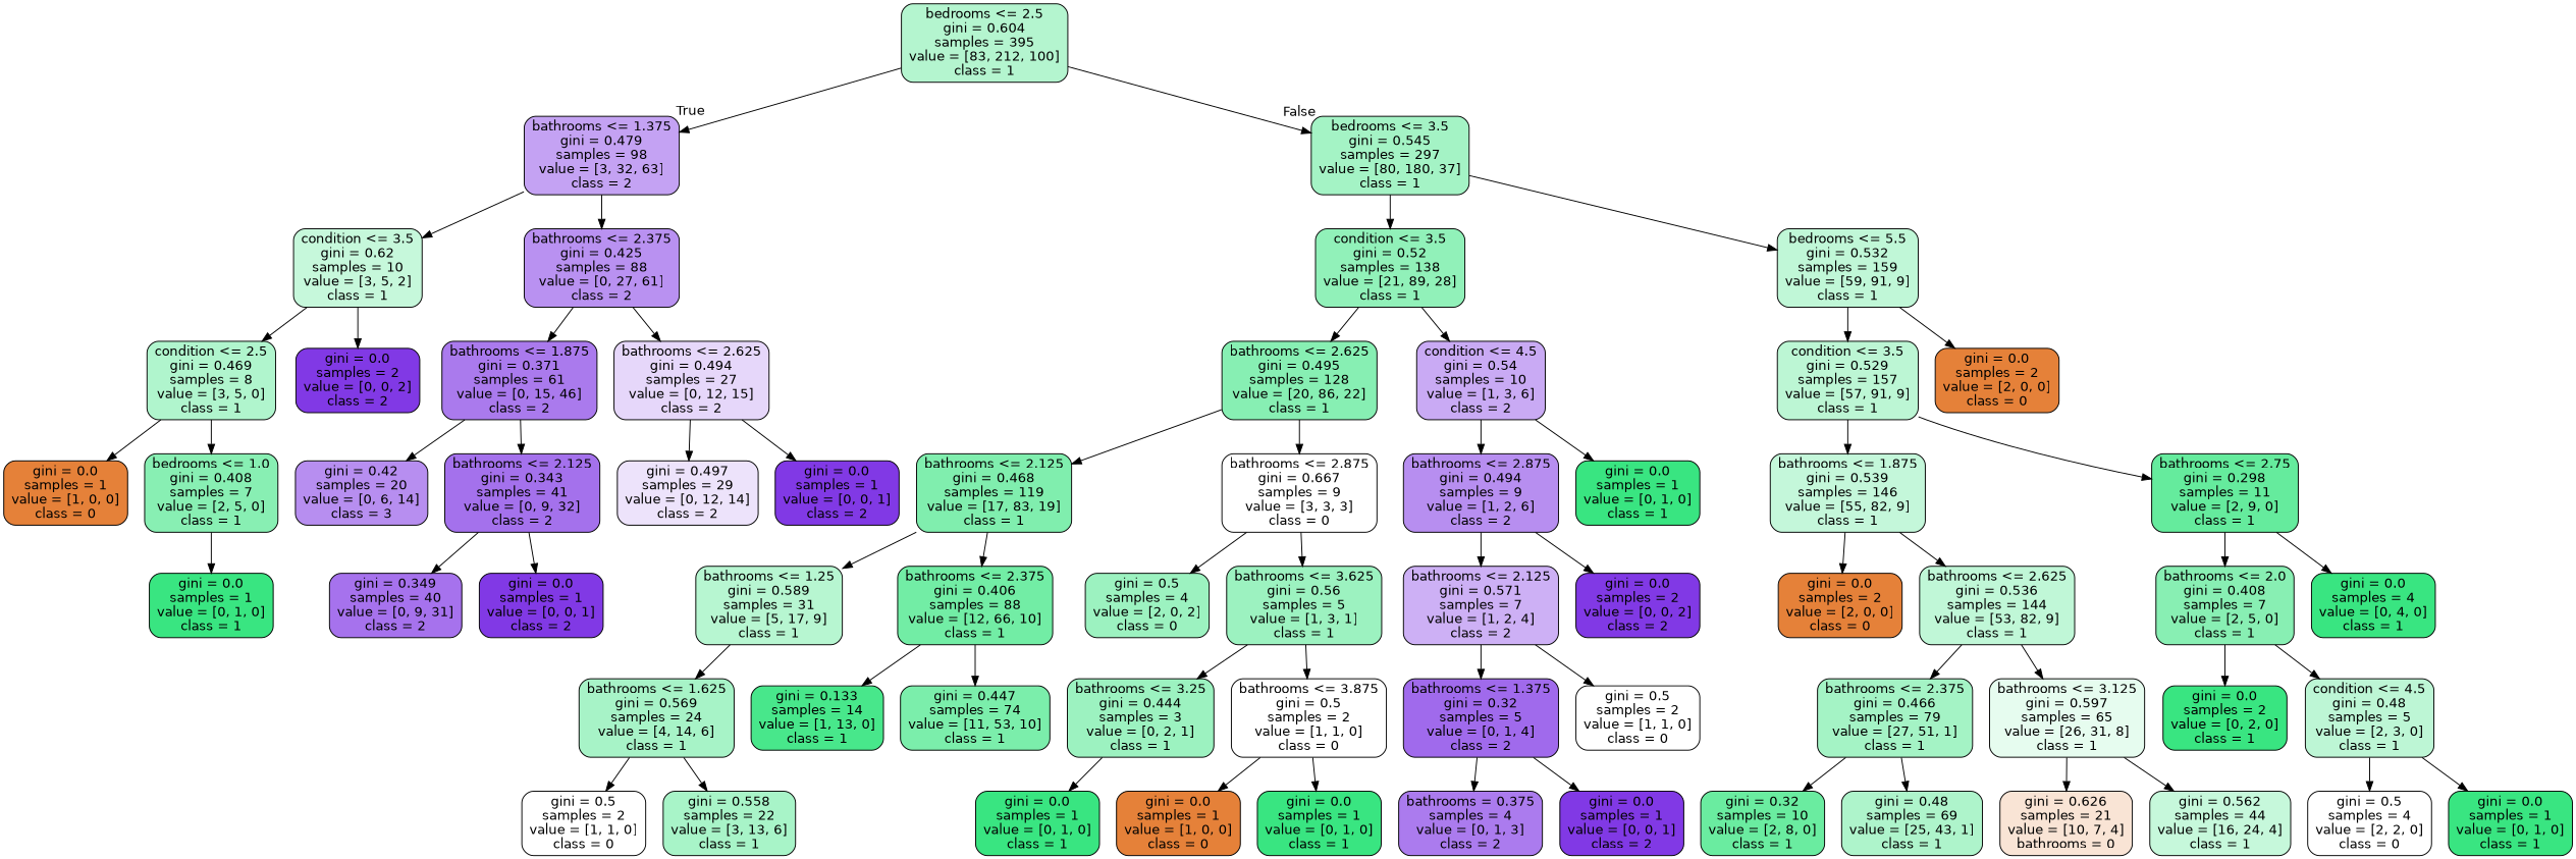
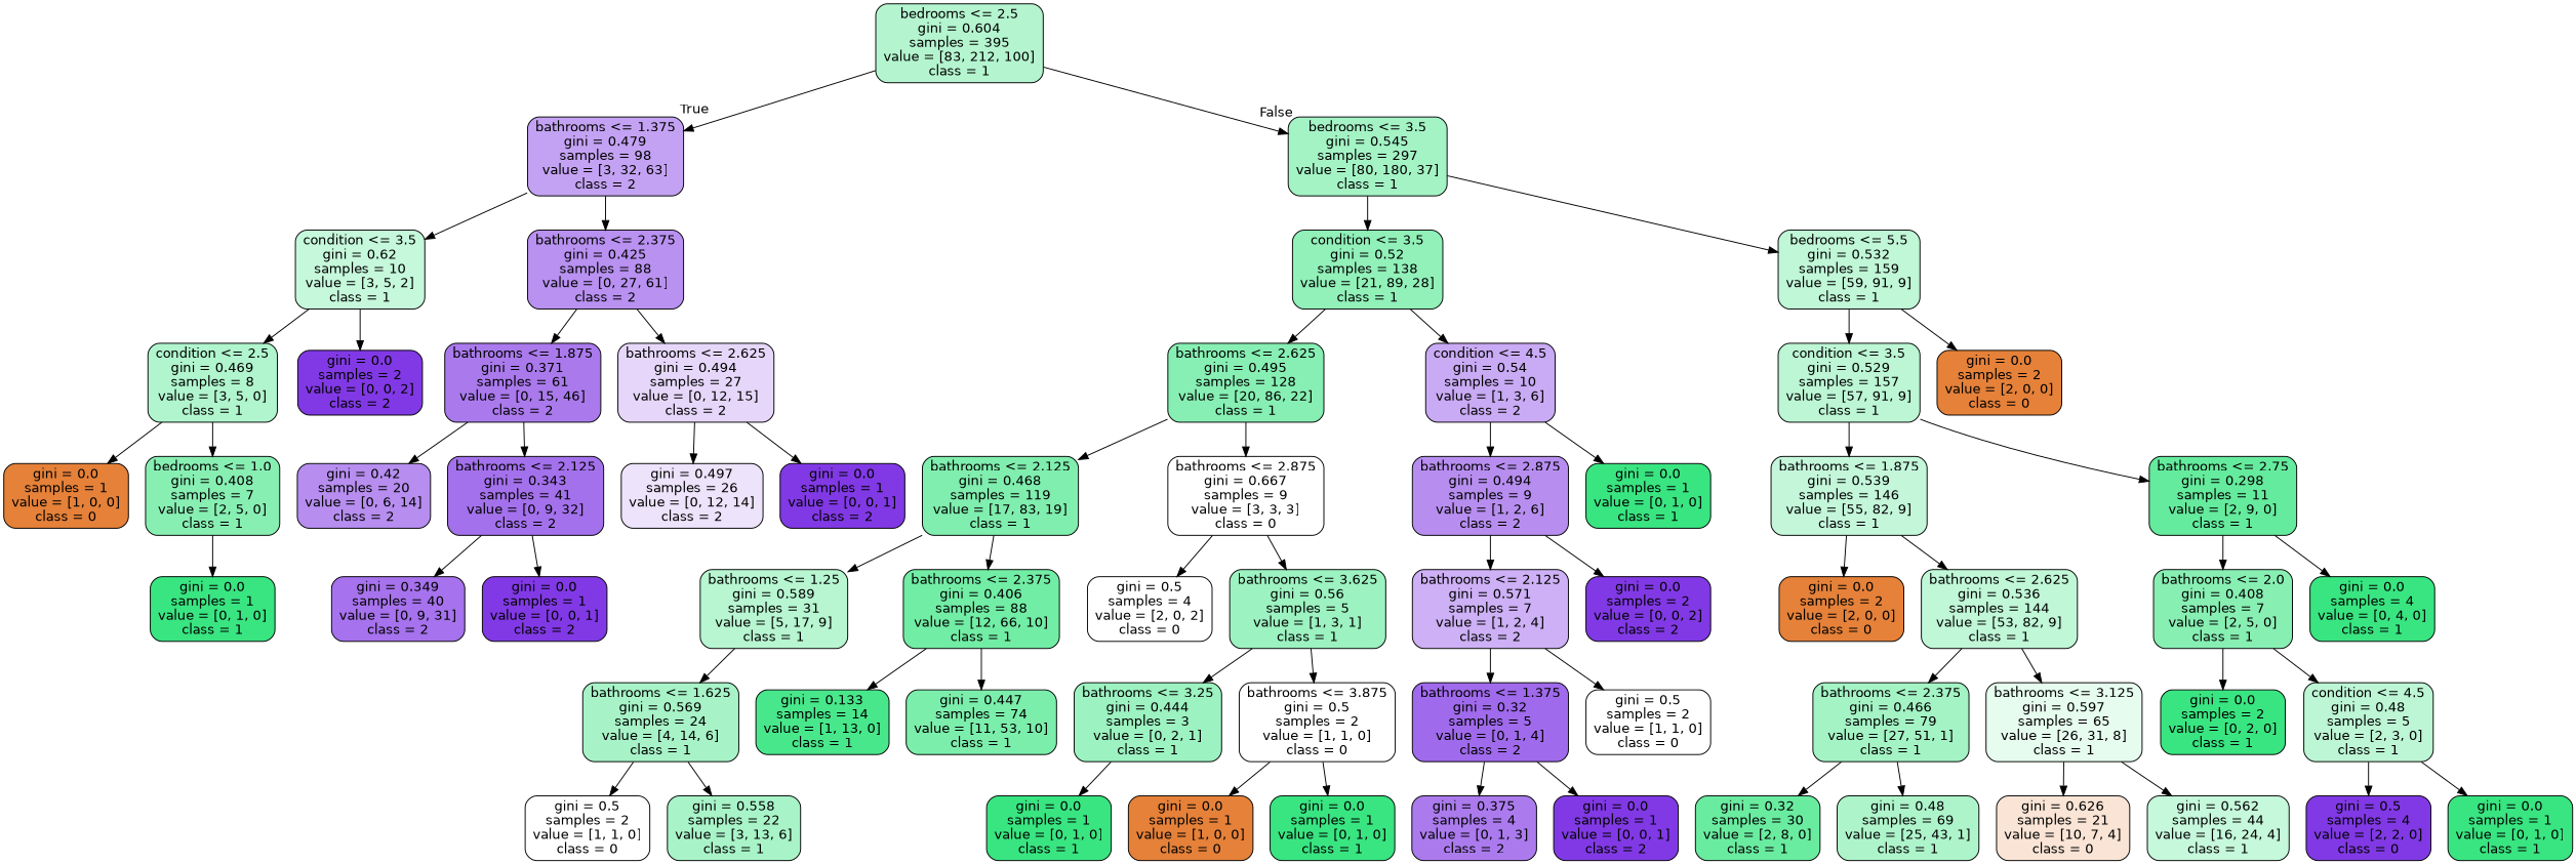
  digraph {
    node [color=black fillcolor="#39e581" fontname=helvetica shape=box style="filled, rounded"]
    edge [fontname=helvetica]
    n1 [fillcolor="#b4f5cf" label="bedrooms <= 2.5\ngini = 0.604\nsamples = 395\nvalue = [83, 212, 100]\nclass = 1"]
    n2 [fillcolor="#c4a2f3" label="bathrooms <= 1.375\ngini = 0.479\nsamples = 98\nvalue = [3, 32, 63]\nclass = 2"]
    n3 [fillcolor="#a4f3c5" label="bedrooms <= 3.5\ngini = 0.545\nsamples = 297\nvalue = [80, 180, 37]\nclass = 1"]
    n4 [fillcolor="#c6f8db" label="condition <= 3.5\ngini = 0.62\nsamples = 10\nvalue = [3, 5, 2]\nclass = 1"]
    n5 [fillcolor="#b991f1" label="bathrooms <= 2.375\ngini = 0.425\nsamples = 88\nvalue = [0, 27, 61]\nclass = 2"]
    n6 [fillcolor="#91f1b9" label="condition <= 3.5\ngini = 0.52\nsamples = 138\nvalue = [21, 89, 28]\nclass = 1"]
    n7 [fillcolor="#c0f7d7" label="bedrooms <= 5.5\ngini = 0.532\nsamples = 159\nvalue = [59, 91, 9]\nclass = 1"]
    n8 [fillcolor="#b0f5cd" label="condition <= 2.5\ngini = 0.469\nsamples = 8\nvalue = [3, 5, 0]\nclass = 1"]
    n9 [fillcolor="#8139e5" label="gini = 0.0\nsamples = 2\nvalue = [0, 0, 2]\nclass = 2"]
    n10 [fillcolor="#aa7aed" label="bathrooms <= 1.875\ngini = 0.371\nsamples = 61\nvalue = [0, 15, 46]\nclass = 2"]
    n11 [fillcolor="#e6d7fa" label="bathrooms <= 2.625\ngini = 0.494\nsamples = 27\nvalue = [0, 12, 15]\nclass = 2"]
    n12 [fillcolor="#e58139" label="gini = 0.0\nsamples = 1\nvalue = [1, 0, 0]\nclass = 0"]
    n13 [fillcolor="#88efb3" label="bedrooms <= 1.0\ngini = 0.408\nsamples = 7\nvalue = [2, 5, 0]\nclass = 1"]
    n14 [label="gini = 0.0\nsamples = 1\nvalue = [0, 1, 0]\nclass = 1"]
-   n15 [fillcolor="#b78ef0" label="gini = 0.42\nsamples = 20\nvalue = [0, 6, 14]\nclass = 3"]
+   n15 [fillcolor="#b78ef0" label="gini = 0.42\nsamples = 20\nvalue = [0, 6, 14]\nclass = 2"]
    n16 [fillcolor="#a471ec" label="bathrooms <= 2.125\ngini = 0.343\nsamples = 41\nvalue = [0, 9, 32]\nclass = 2"]
-   n17 [fillcolor="#ede3fb" label="gini = 0.497\nsamples = 29\nvalue = [0, 12, 14]\nclass = 2"]
+   n17 [fillcolor="#ede3fb" label="gini = 0.497\nsamples = 26\nvalue = [0, 12, 14]\nclass = 2"]
    n18 [fillcolor="#8139e5" label="gini = 0.0\nsamples = 1\nvalue = [0, 0, 1]\nclass = 2"]
    n19 [fillcolor="#a672ed" label="gini = 0.349\nsamples = 40\nvalue = [0, 9, 31]\nclass = 2"]
    n20 [fillcolor="#8139e5" label="gini = 0.0\nsamples = 1\nvalue = [0, 0, 1]\nclass = 2"]
    n21 [fillcolor="#87efb3" label="bathrooms <= 2.625\ngini = 0.495\nsamples = 128\nvalue = [20, 86, 22]\nclass = 1"]
    n22 [fillcolor="#c9aaf4" label="condition <= 4.5\ngini = 0.54\nsamples = 10\nvalue = [1, 3, 6]\nclass = 2"]
    n23 [fillcolor="#bcf6d4" label="condition <= 3.5\ngini = 0.529\nsamples = 157\nvalue = [57, 91, 9]\nclass = 1"]
    n24 [fillcolor="#e58139" label="gini = 0.0\nsamples = 2\nvalue = [2, 0, 0]\nclass = 0"]
    n25 [fillcolor="#80eeae" label="bathrooms <= 2.125\ngini = 0.468\nsamples = 119\nvalue = [17, 83, 19]\nclass = 1"]
    n26 [fillcolor="#ffffff" label="bathrooms <= 2.875\ngini = 0.667\nsamples = 9\nvalue = [3, 3, 3]\nclass = 0"]
    n27 [fillcolor="#b78ef0" label="bathrooms <= 2.875\ngini = 0.494\nsamples = 9\nvalue = [1, 2, 6]\nclass = 2"]
    n28 [label="gini = 0.0\nsamples = 1\nvalue = [0, 1, 0]\nclass = 1"]
    n29 [fillcolor="#b7f6d1" label="bathrooms <= 1.25\ngini = 0.589\nsamples = 31\nvalue = [5, 17, 9]\nclass = 1"]
    n30 [fillcolor="#72eda5" label="bathrooms <= 2.375\ngini = 0.406\nsamples = 88\nvalue = [12, 66, 10]\nclass = 1"]
-   n31 [fillcolor="#9cf2c0" label="gini = 0.5\nsamples = 4\nvalue = [2, 0, 2]\nclass = 0"]
+   n31 [fillcolor="#ffffff" label="gini = 0.5\nsamples = 4\nvalue = [2, 0, 2]\nclass = 0"]
    n32 [fillcolor="#9cf2c0" label="bathrooms <= 3.625\ngini = 0.56\nsamples = 5\nvalue = [1, 3, 1]\nclass = 1"]
    n33 [fillcolor="#a7f3c7" label="bathrooms <= 1.625\ngini = 0.569\nsamples = 24\nvalue = [4, 14, 6]\nclass = 1"]
    n34 [fillcolor="#48e78b" label="gini = 0.133\nsamples = 14\nvalue = [1, 13, 0]\nclass = 1"]
    n35 [fillcolor="#7beeab" label="gini = 0.447\nsamples = 74\nvalue = [11, 53, 10]\nclass = 1"]
    n36 [fillcolor="#ffffff" label="gini = 0.5\nsamples = 2\nvalue = [1, 1, 0]\nclass = 0"]
    n37 [fillcolor="#a8f4c8" label="gini = 0.558\nsamples = 22\nvalue = [3, 13, 6]\nclass = 1"]
    n38 [fillcolor="#9cf2c0" label="bathrooms <= 3.25\ngini = 0.444\nsamples = 3\nvalue = [0, 2, 1]\nclass = 1"]
    n39 [fillcolor="#ffffff" label="bathrooms <= 3.875\ngini = 0.5\nsamples = 2\nvalue = [1, 1, 0]\nclass = 0"]
    n40 [label="gini = 0.0\nsamples = 1\nvalue = [0, 1, 0]\nclass = 1"]
    n41 [fillcolor="#e58139" label="gini = 0.0\nsamples = 1\nvalue = [1, 0, 0]\nclass = 0"]
    n42 [label="gini = 0.0\nsamples = 1\nvalue = [0, 1, 0]\nclass = 1"]
    n43 [fillcolor="#cdb0f5" label="bathrooms <= 2.125\ngini = 0.571\nsamples = 7\nvalue = [1, 2, 4]\nclass = 2"]
    n44 [fillcolor="#8139e5" label="gini = 0.0\nsamples = 2\nvalue = [0, 0, 2]\nclass = 2"]
    n45 [fillcolor="#a06aec" label="bathrooms <= 1.375\ngini = 0.32\nsamples = 5\nvalue = [0, 1, 4]\nclass = 2"]
    n46 [fillcolor="#ffffff" label="gini = 0.5\nsamples = 2\nvalue = [1, 1, 0]\nclass = 0"]
-   n47 [fillcolor="#ab7bee" label="bathrooms = 0.375\nsamples = 4\nvalue = [0, 1, 3]\nclass = 2"]
+   n47 [fillcolor="#ab7bee" label="gini = 0.375\nsamples = 4\nvalue = [0, 1, 3]\nclass = 2"]
    n48 [fillcolor="#8139e5" label="gini = 0.0\nsamples = 1\nvalue = [0, 0, 1]\nclass = 2"]
    n49 [fillcolor="#c4f7da" label="bathrooms <= 1.875\ngini = 0.539\nsamples = 146\nvalue = [55, 82, 9]\nclass = 1"]
    n50 [fillcolor="#65eb9d" label="bathrooms <= 2.75\ngini = 0.298\nsamples = 11\nvalue = [2, 9, 0]\nclass = 1"]
    n51 [fillcolor="#e58139" label="gini = 0.0\nsamples = 2\nvalue = [2, 0, 0]\nclass = 0"]
    n52 [fillcolor="#c0f7d7" label="bathrooms <= 2.625\ngini = 0.536\nsamples = 144\nvalue = [53, 82, 9]\nclass = 1"]
    n53 [fillcolor="#88efb3" label="bathrooms <= 2.0\ngini = 0.408\nsamples = 7\nvalue = [2, 5, 0]\nclass = 1"]
    n54 [label="gini = 0.0\nsamples = 4\nvalue = [0, 4, 0]\nclass = 1"]
    n55 [fillcolor="#a4f3c5" label="bathrooms <= 2.375\ngini = 0.466\nsamples = 79\nvalue = [27, 51, 1]\nclass = 1"]
    n56 [fillcolor="#e6fcef" label="bathrooms <= 3.125\ngini = 0.597\nsamples = 65\nvalue = [26, 31, 8]\nclass = 1"]
-   n57 [fillcolor="#6aeca0" label="gini = 0.32\nsamples = 10\nvalue = [2, 8, 0]\nclass = 1"]
+   n57 [fillcolor="#6aeca0" label="gini = 0.32\nsamples = 30\nvalue = [2, 8, 0]\nclass = 1"]
    n58 [fillcolor="#aef4cb" label="gini = 0.48\nsamples = 69\nvalue = [25, 43, 1]\nclass = 1"]
-   n59 [fillcolor="#f9e4d5" label="gini = 0.626\nsamples = 21\nvalue = [10, 7, 4]\nbathrooms = 0"]
+   n59 [fillcolor="#f9e4d5" label="gini = 0.626\nsamples = 21\nvalue = [10, 7, 4]\nclass = 0"]
    n60 [fillcolor="#c6f8db" label="gini = 0.562\nsamples = 44\nvalue = [16, 24, 4]\nclass = 1"]
    n61 [label="gini = 0.0\nsamples = 2\nvalue = [0, 2, 0]\nclass = 1"]
    n62 [fillcolor="#bdf6d5" label="condition <= 4.5\ngini = 0.48\nsamples = 5\nvalue = [2, 3, 0]\nclass = 1"]
-   n63 [fillcolor="#ffffff" label="gini = 0.5\nsamples = 4\nvalue = [2, 2, 0]\nclass = 0"]
+   n63 [fillcolor="#8139e5" label="gini = 0.5\nsamples = 4\nvalue = [2, 2, 0]\nclass = 0"]
    n64 [label="gini = 0.0\nsamples = 1\nvalue = [0, 1, 0]\nclass = 1"]
    n1 -> n2 [headlabel=True labelangle=45 labeldistance=2.5]
    n1 -> n3 [headlabel=False labelangle=-45 labeldistance=2.5]
    n2 -> n4
    n2 -> n5
    n3 -> n6
    n3 -> n7
    n4 -> n8
    n4 -> n9
    n5 -> n10
    n5 -> n11
    n6 -> n21
    n6 -> n22
    n7 -> n23
    n7 -> n24
    n8 -> n12
    n8 -> n13
    n10 -> n15
    n10 -> n16
    n11 -> n17
    n11 -> n18
    n13 -> n14
    n16 -> n19
    n16 -> n20
    n21 -> n25
    n21 -> n26
    n22 -> n27
    n22 -> n28
    n23 -> n49
    n23 -> n50
    n25 -> n29
    n25 -> n30
    n26 -> n31
    n26 -> n32
    n27 -> n43
    n27 -> n44
    n29 -> n33
    n30 -> n34
    n30 -> n35
    n32 -> n38
    n32 -> n39
    n33 -> n36
    n33 -> n37
    n38 -> n40
    n39 -> n41
    n39 -> n42
    n43 -> n45
    n43 -> n46
    n45 -> n47
    n45 -> n48
    n49 -> n51
    n49 -> n52
    n50 -> n53
    n50 -> n54
    n52 -> n55
    n52 -> n56
    n53 -> n61
    n53 -> n62
    n55 -> n57
    n55 -> n58
    n56 -> n59
    n56 -> n60
    n62 -> n63
    n62 -> n64
  }
